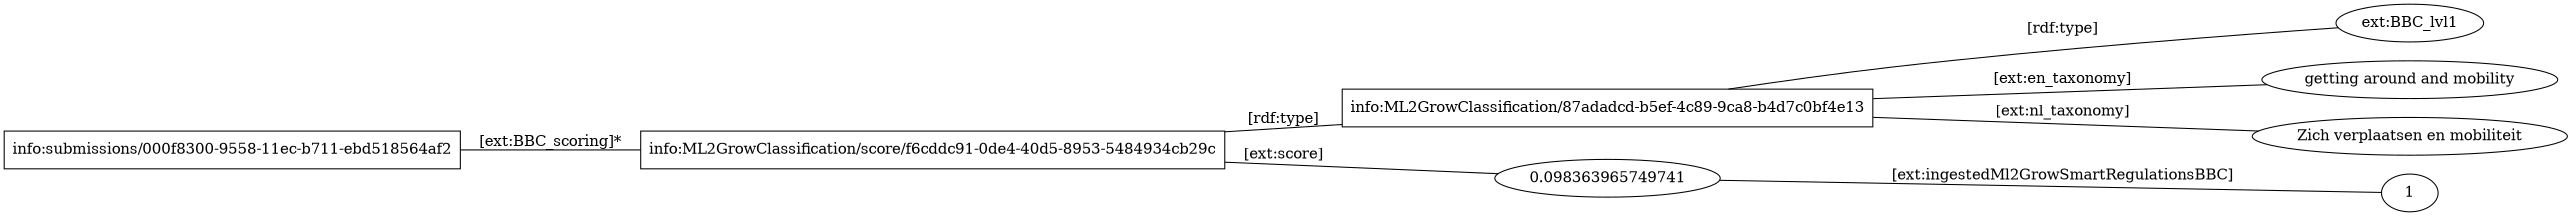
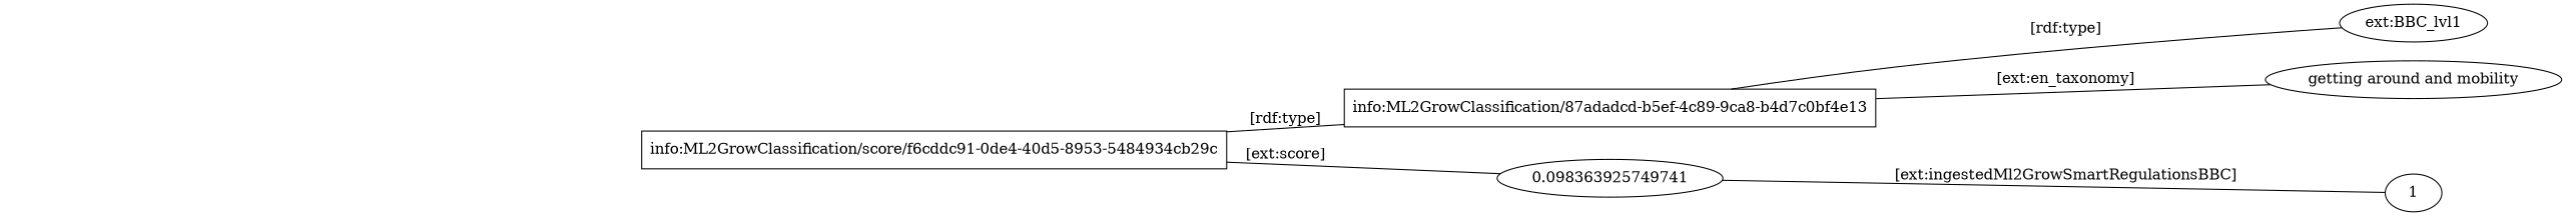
  digraph {
    rankdir=LR
    edge [dir=none]
    n1 [label="info:ML2GrowClassification/87adadcd-b5ef-4c89-9ca8-b4d7c0bf4e13" shape=box]
    "ext:BBC_lvl1"
    "getting around and mobility"
-   "Zich verplaatsen en mobiliteit"
    n5 [label="info:ML2GrowClassification/score/f6cddc91-0de4-40d5-8953-5484934cb29c" shape=box]
-   0.098363965749741
+   0.098363965749741 [label=0.098363925749741]
    1
-   n8 [label="info:submissions/000f8300-9558-11ec-b711-ebd518564af2" shape=box]
    n1 -> "ext:BBC_lvl1" [label="[rdf:type]"]
    n1 -> "getting around and mobility" [label="[ext:en_taxonomy]"]
-   n1 -> "Zich verplaatsen en mobiliteit" [label="[ext:nl_taxonomy]"]
    n5 -> n1 [label="[rdf:type]"]
    n5 -> 0.098363965749741 [label="[ext:score]"]
    0.098363965749741 -> 1 [label="[ext:ingestedMl2GrowSmartRegulationsBBC]"]
-   n8 -> n5 [label="[ext:BBC_scoring]*"]
  }
